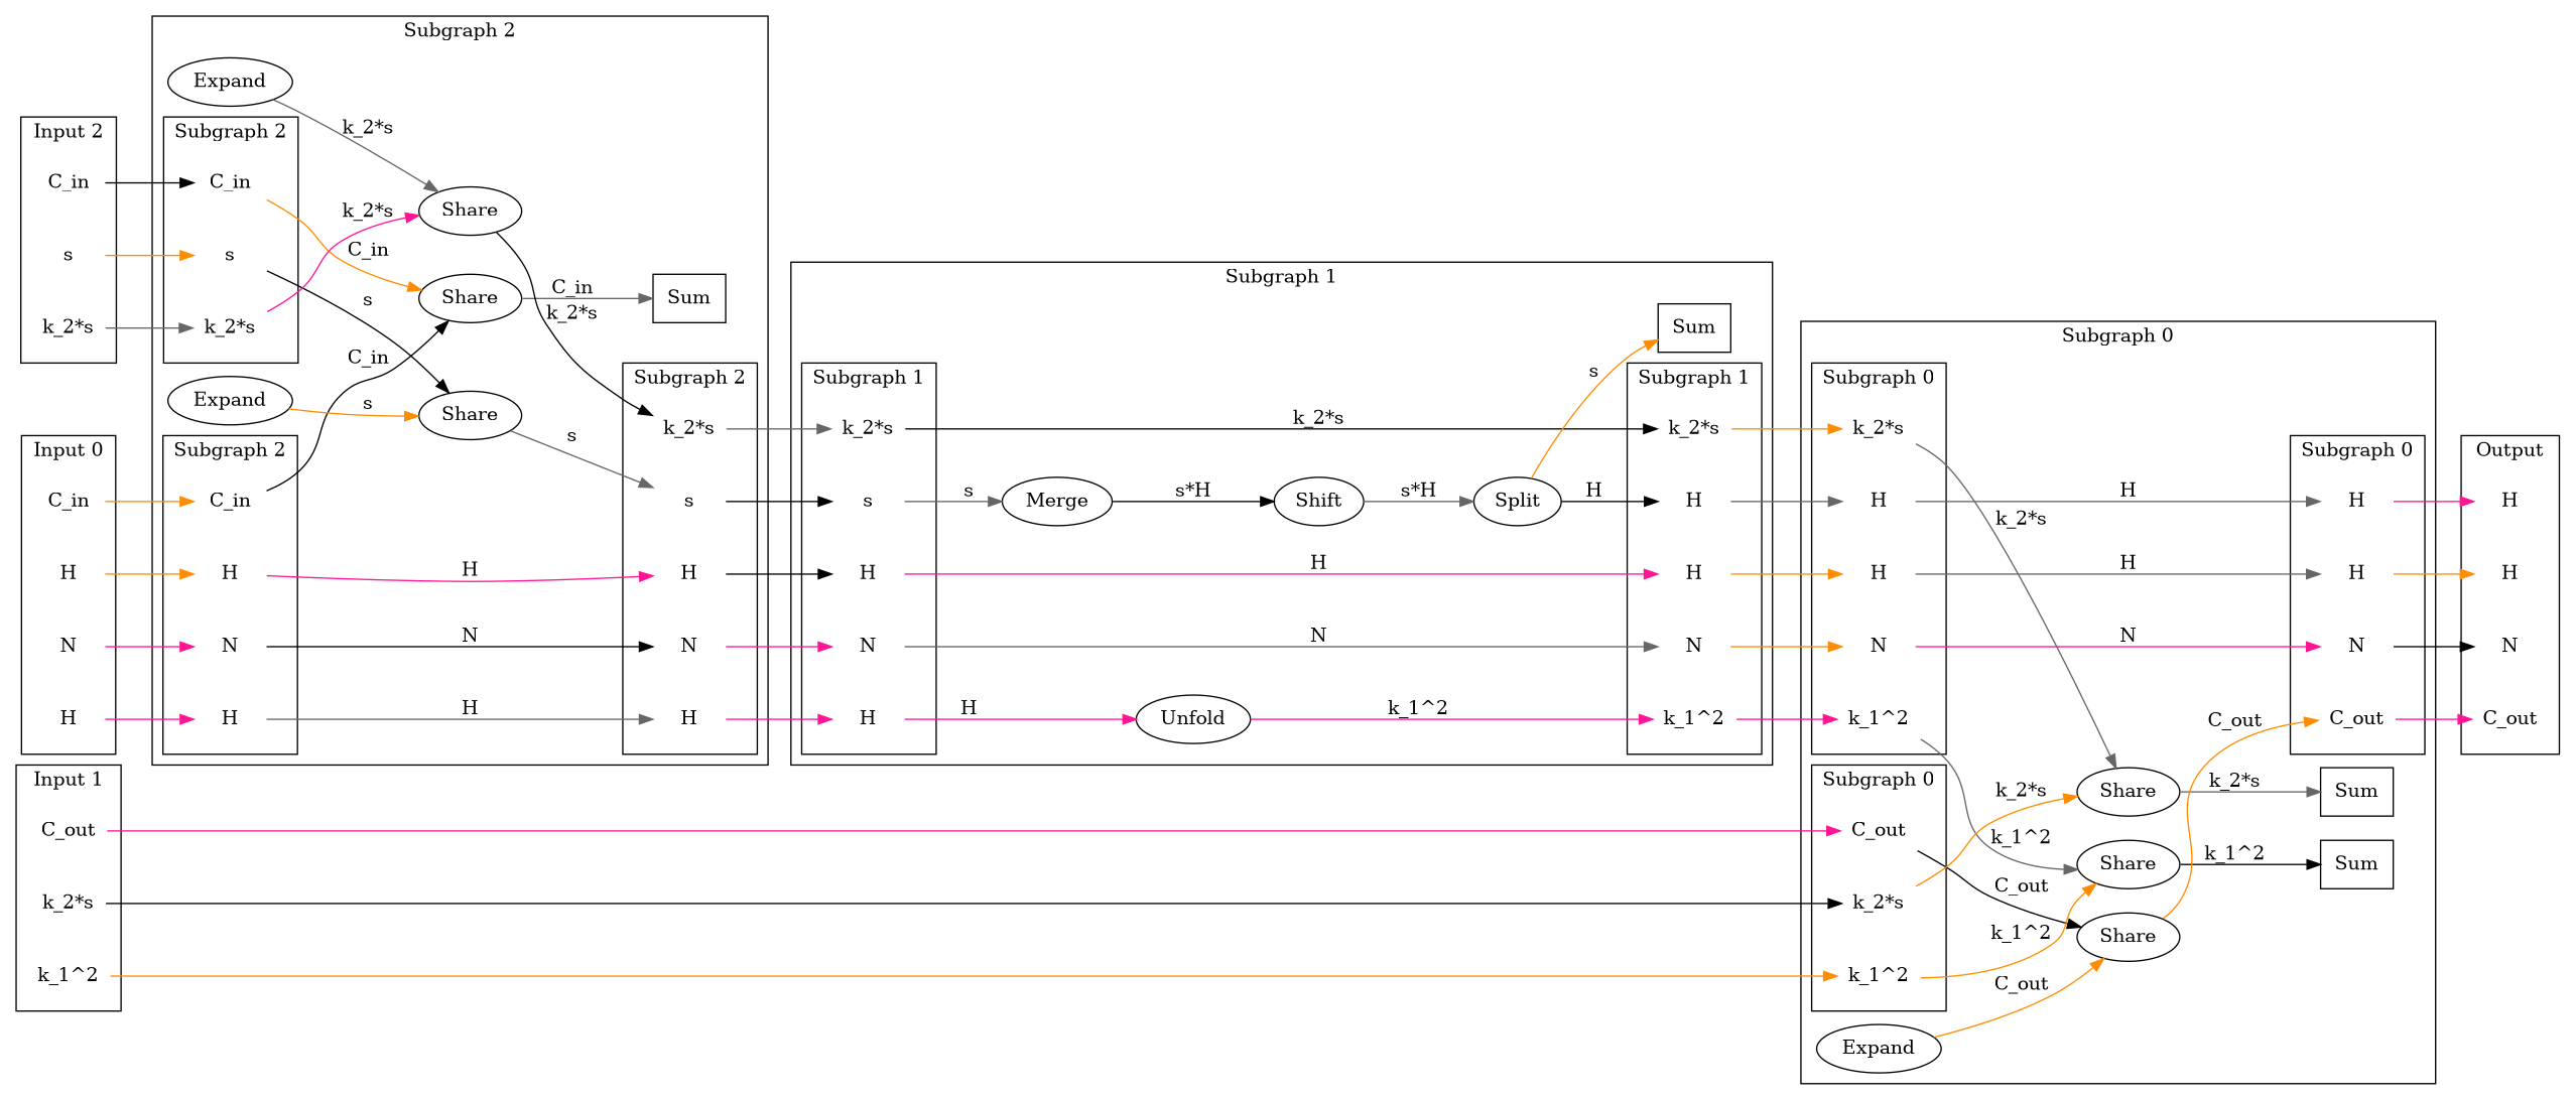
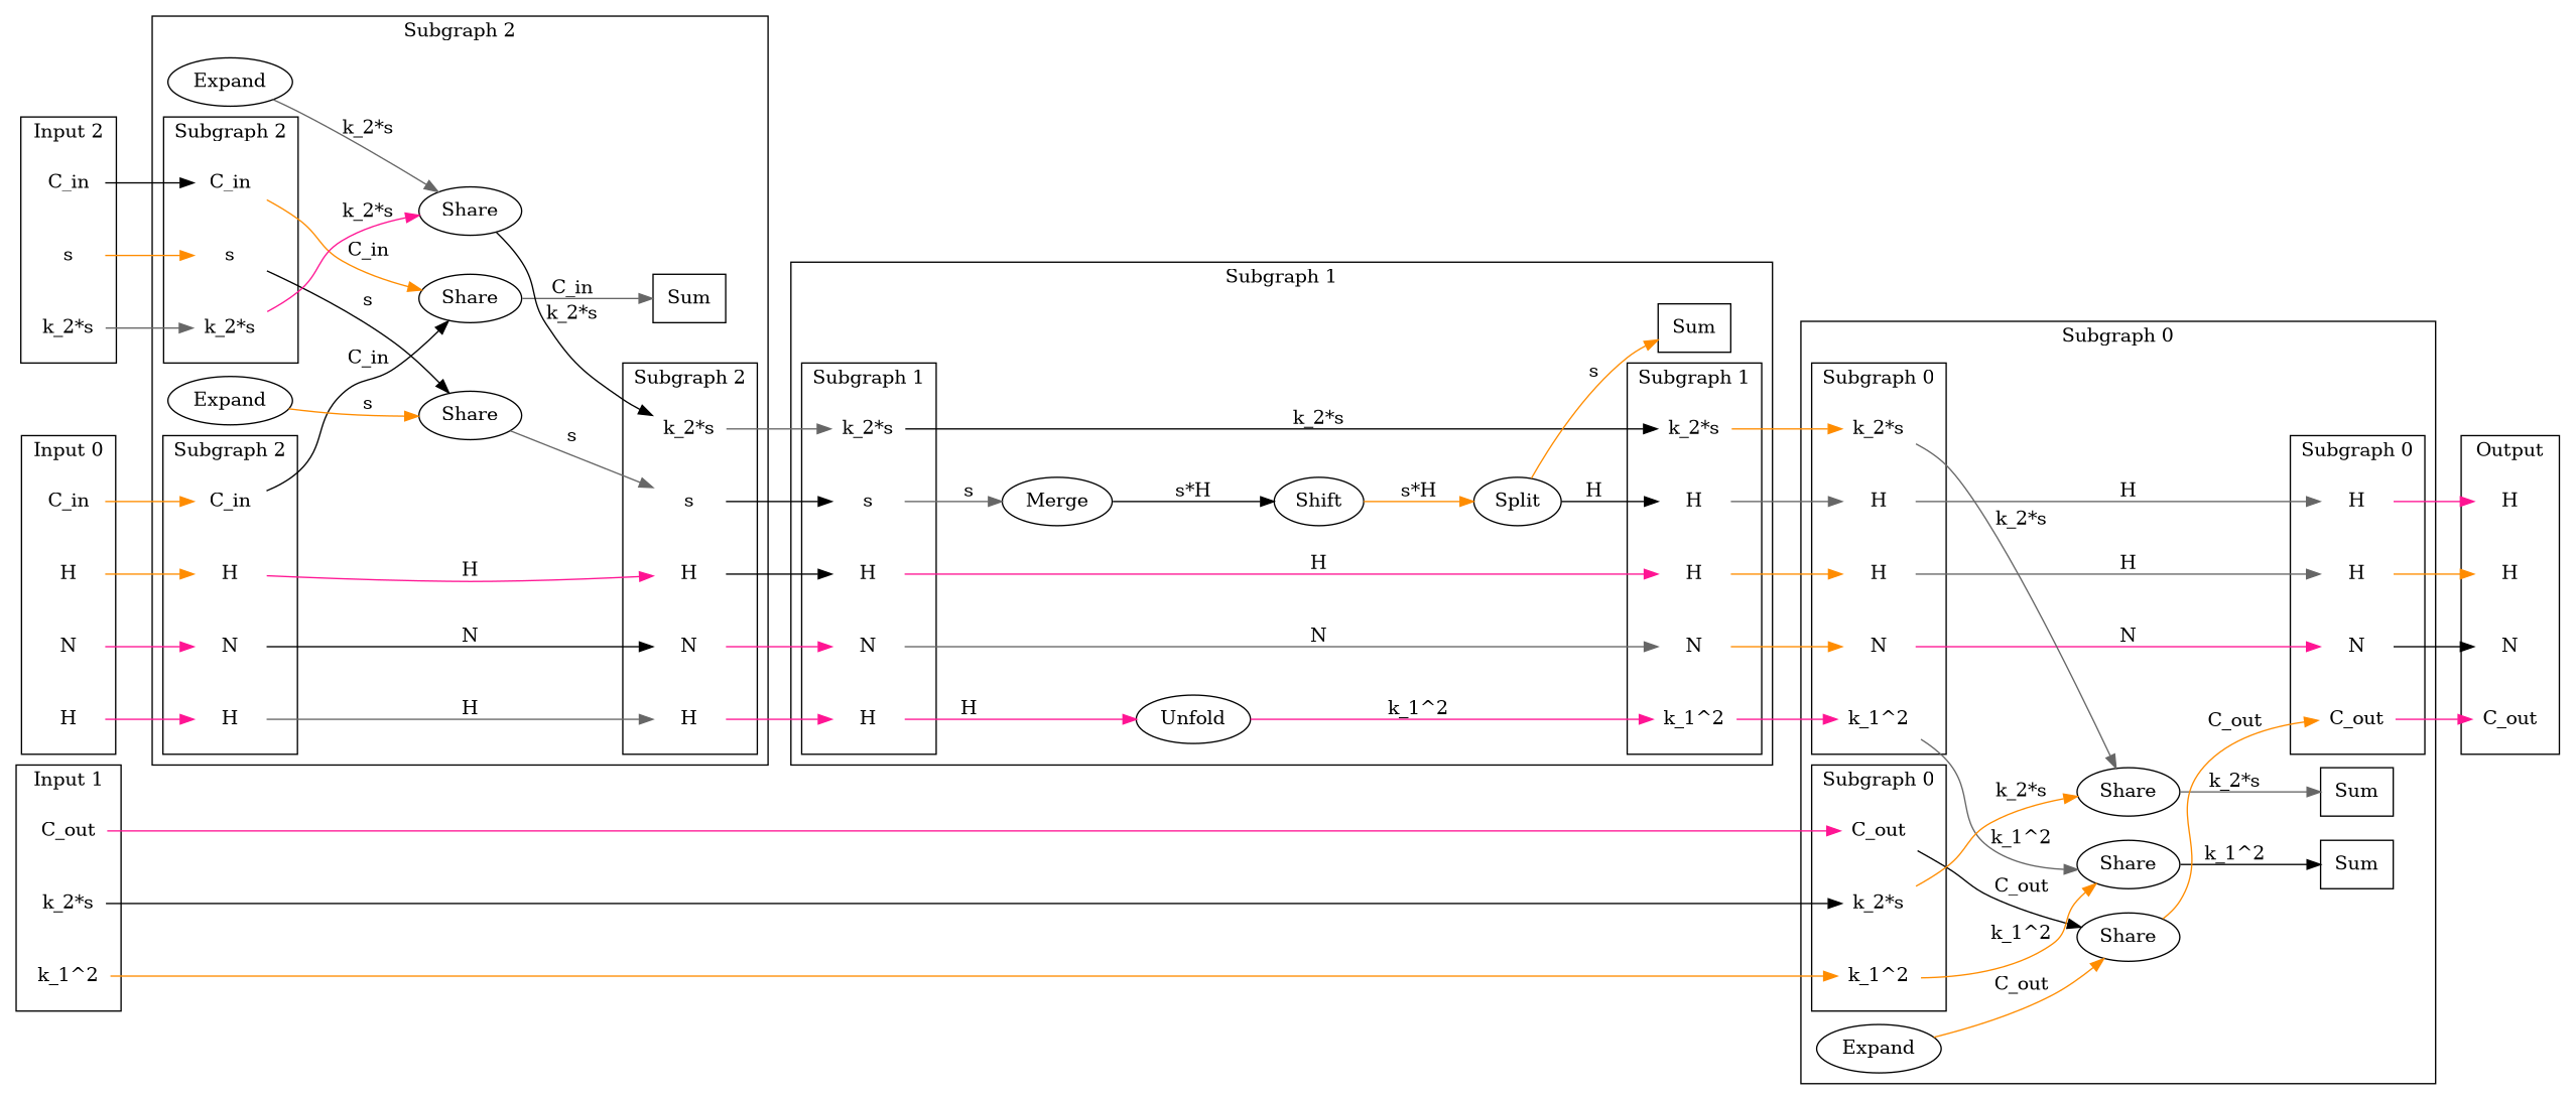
  digraph {
    newrank=true
    rankdir=LR
    node [shape=none]
    edge [color=darkorange]
    n1 [label=N]
    n2 [label=C_in]
    n3 [label=H]
    n4 [label=H]
    n5 [label=C_in]
    n6 [label=s]
    n7 [label="k_2*s"]
    n8 [label=C_out]
    n9 [label="k_1^2"]
    n10 [label="k_2*s"]
    n11 [label=Sum shape=box]
    n12 [label=Sum shape=box]
    n13 [label=N]
    n14 [label=C_out]
    n15 [label=H]
    n16 [label=H]
    n17 [label=N]
    n18 [label=H]
    n19 [label="k_1^2"]
    n20 [label=H]
    n21 [label="k_2*s"]
    n22 [label=C_out]
    n23 [label="k_1^2"]
    n24 [label="k_2*s"]
    n25 [label=Share shape=""]
    n26 [label=Share shape=""]
    n27 [label=Share shape=""]
    n28 [label=Expand shape=""]
    n29 [label=Sum shape=box]
    n30 [label=N]
    n31 [label=H]
    n32 [label="k_1^2"]
    n33 [label=H]
    n34 [label="k_2*s"]
    n35 [label=N]
    n36 [label=H]
    n37 [label=H]
    n38 [label=s]
    n39 [label="k_2*s"]
    n40 [label=Unfold shape=""]
    n41 [label=Merge shape=""]
    n42 [label=Shift shape=""]
    n43 [label=Split shape=""]
    n44 [label=Sum shape=box]
    n45 [label=N]
    n46 [label=H]
    n47 [label=H]
    n48 [label=s]
    n49 [label="k_2*s"]
    n50 [label=N]
    n51 [label=C_in]
    n52 [label=H]
    n53 [label=H]
    n54 [label=C_in]
    n55 [label=s]
    n56 [label="k_2*s"]
    n57 [label=Share shape=""]
    n58 [label=Share shape=""]
    n59 [label=Share shape=""]
    n60 [label=Expand shape=""]
    n61 [label=Expand shape=""]
    n62 [label=N]
    n63 [label=C_out]
    n64 [label=H]
    n65 [label=H]
    subgraph sub_1 {
      rank=same
      n1
      n2
      n3
      n4
      n5
      n6
      n7
      n8
      n9
      n10
    }
    subgraph cluster_2 {
      label="Subgraph 0"
      n25
      n26
      n27
      n28
      subgraph sub_3 {
        label="Subgraph 0"
        rank=same
        n11
        n12
        n13
        n14
        n15
        n16
      }
      subgraph sub_4 {
        label="Subgraph 0"
        rank=same
        n17
        n18
        n19
        n20
        n21
        n22
        n23
        n24
      }
      subgraph cluster_5 {
        label="Subgraph 0"
        n13
        n14
        n15
        n16
      }
      subgraph cluster_6 {
        label="Subgraph 0"
        n17
        n18
        n19
        n20
        n21
      }
      subgraph cluster_7 {
        label="Subgraph 0"
        n22
        n23
        n24
      }
    }
    subgraph cluster_8 {
      label="Subgraph 1"
      n40
      n41
      n42
      n43
      subgraph sub_9 {
        label="Subgraph 1"
        rank=same
        n29
        n30
        n31
        n32
        n33
        n34
      }
      subgraph sub_10 {
        label="Subgraph 1"
        rank=same
        n35
        n36
        n37
        n38
        n39
      }
      subgraph cluster_11 {
        label="Subgraph 1"
        n30
        n31
        n32
        n33
        n34
      }
      subgraph cluster_12 {
        label="Subgraph 1"
        n35
        n36
        n37
        n38
        n39
      }
    }
    subgraph cluster_13 {
      label="Subgraph 2"
      n57
      n58
      n59
      n60
      n61
      subgraph sub_14 {
        label="Subgraph 2"
        rank=same
        n44
        n45
        n46
        n47
        n48
        n49
      }
      subgraph sub_15 {
        label="Subgraph 2"
        rank=same
        n50
        n51
        n52
        n53
        n54
        n55
        n56
      }
      subgraph cluster_16 {
        label="Subgraph 2"
        n45
        n46
        n47
        n48
        n49
      }
      subgraph cluster_17 {
        label="Subgraph 2"
        n50
        n51
        n52
        n53
      }
      subgraph cluster_18 {
        label="Subgraph 2"
        n54
        n55
        n56
      }
    }
    subgraph cluster_19 {
      label="Input 1"
      n8
      n9
      n10
    }
    subgraph cluster_20 {
      label="Input 0"
      n1
      n2
      n3
      n4
    }
    subgraph cluster_21 {
      label="Input 2"
      n5
      n6
      n7
    }
    subgraph cluster_22 {
      label=Output
      n62
      n63
      n64
      n65
    }
    n1 -> n50 [color=deeppink]
    n2 -> n51
    n3 -> n52
    n4 -> n53 [color=deeppink]
    n5 -> n54 [color=black]
    n6 -> n55
    n7 -> n56 [color=gray40]
    n8 -> n22 [color=deeppink]
    n9 -> n23
    n10 -> n24 [color=black]
    n13 -> n62 [color=black]
    n14 -> n63 [color=deeppink]
    n15 -> n64
    n16 -> n65 [color=deeppink]
    n17 -> n13 [color=deeppink label=N]
    n18 -> n15 [color=gray40 label=H]
    n19 -> n25 [color=gray40 label="k_1^2"]
    n20 -> n16 [color=gray40 label=H]
    n21 -> n26 [color=gray40 label="k_2*s"]
    n22 -> n27 [color=black label=C_out]
    n23 -> n25 [label="k_1^2"]
    n24 -> n26 [label="k_2*s"]
    n25 -> n11 [color=black label="k_1^2"]
    n26 -> n12 [color=gray40 label="k_2*s"]
    n27 -> n14 [label=C_out]
    n28 -> n27 [label=C_out]
    n30 -> n17
    n31 -> n18
    n32 -> n19 [color=deeppink]
    n33 -> n20 [color=gray40]
    n34 -> n21
    n35 -> n30 [color=gray40 label=N]
    n36 -> n31 [color=deeppink label=H]
    n37 -> n40 [color=deeppink label=H]
    n38 -> n41 [color=gray40 label=s]
    n39 -> n34 [color=black label="k_2*s"]
    n40 -> n32 [color=deeppink label="k_1^2"]
    n41 -> n42 [color=black label="s*H"]
-   n42 -> n43 [color=gray40 label="s*H"]
+   n42 -> n43 [label="s*H"]
    n43 -> n29 [label=s]
    n43 -> n33 [color=black label=H]
    n45 -> n35 [color=deeppink]
    n46 -> n36 [color=black]
    n47 -> n37 [color=deeppink]
    n48 -> n38 [color=black]
    n49 -> n39 [color=gray40]
    n50 -> n45 [color=black label=N]
    n51 -> n57 [color=black label=C_in]
    n52 -> n46 [color=deeppink label=H]
    n53 -> n47 [color=gray40 label=H]
    n54 -> n57 [label=C_in]
    n55 -> n58 [color=black label=s]
    n56 -> n59 [color=deeppink label="k_2*s"]
    n57 -> n44 [color=gray40 label=C_in]
    n58 -> n48 [color=gray40 label=s]
    n59 -> n49 [color=black label="k_2*s"]
    n60 -> n59 [color=gray40 label="k_2*s"]
    n61 -> n58 [label=s]
  }
